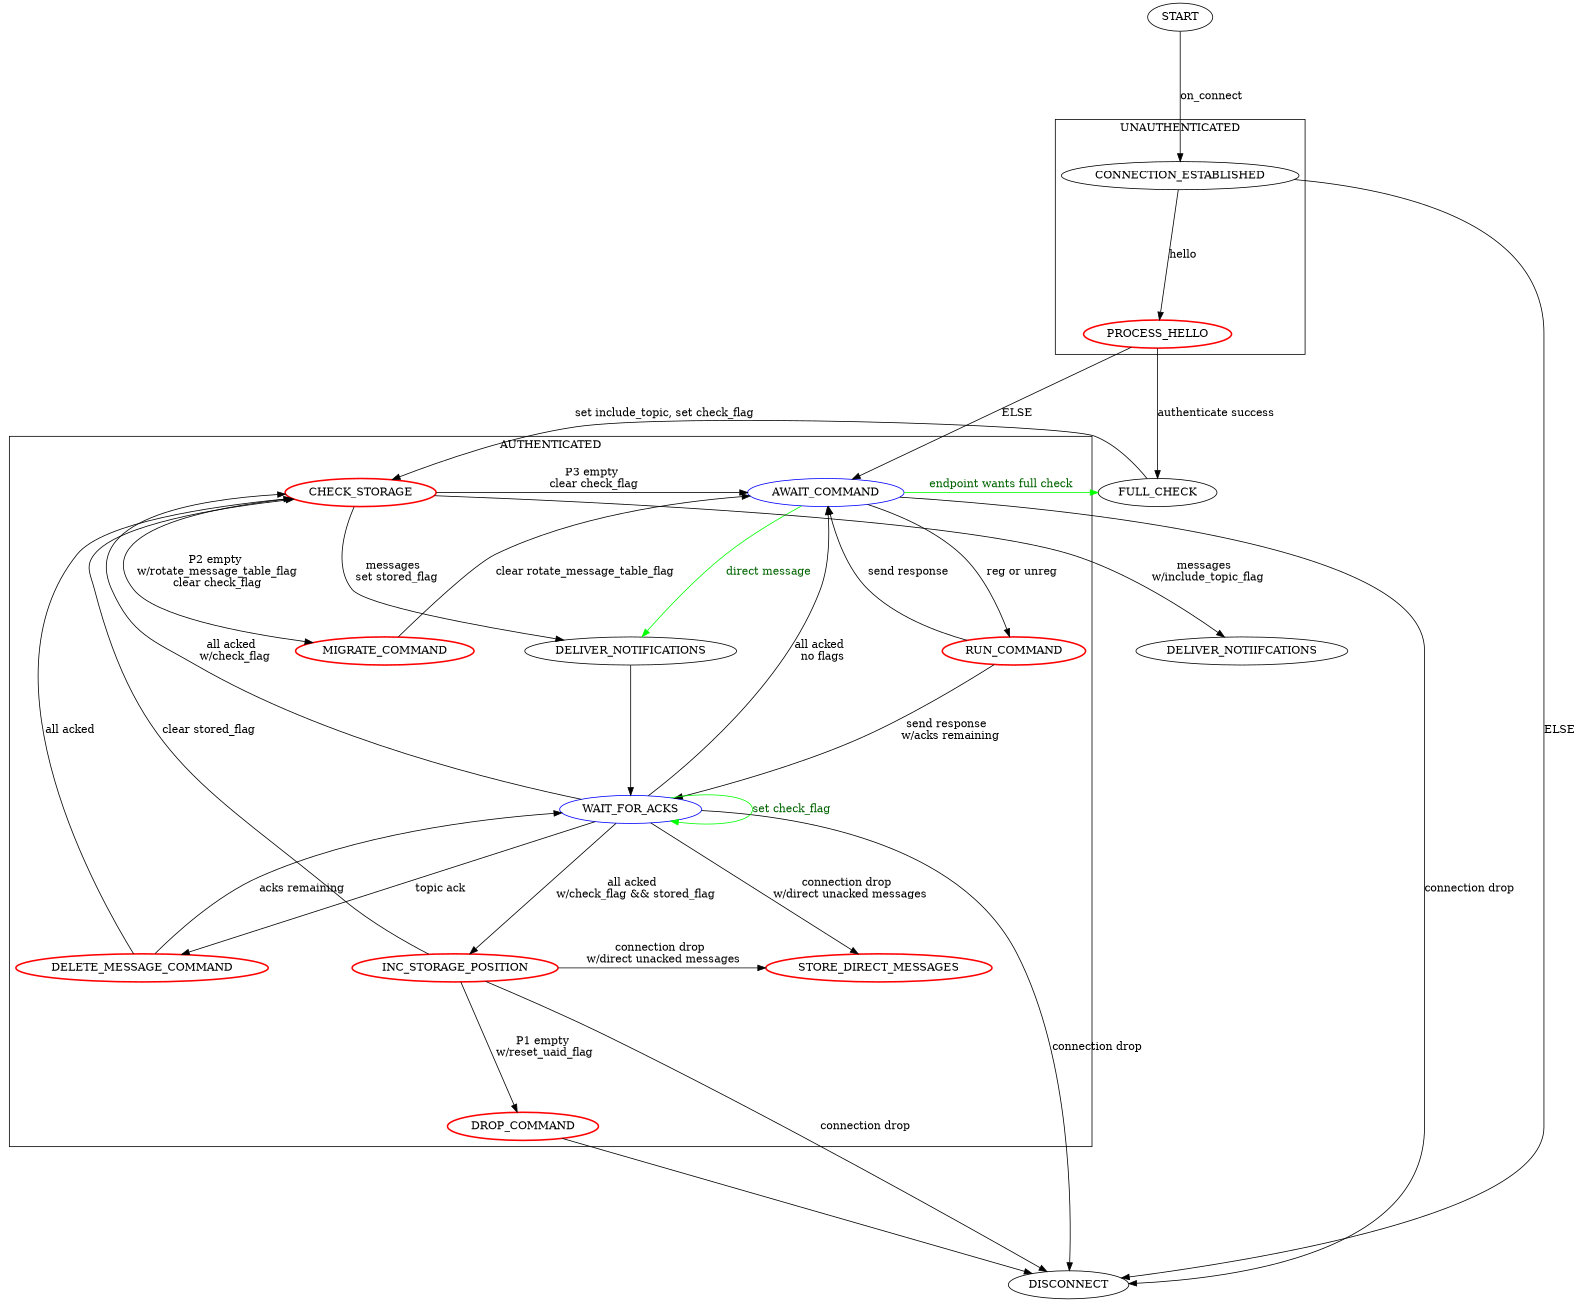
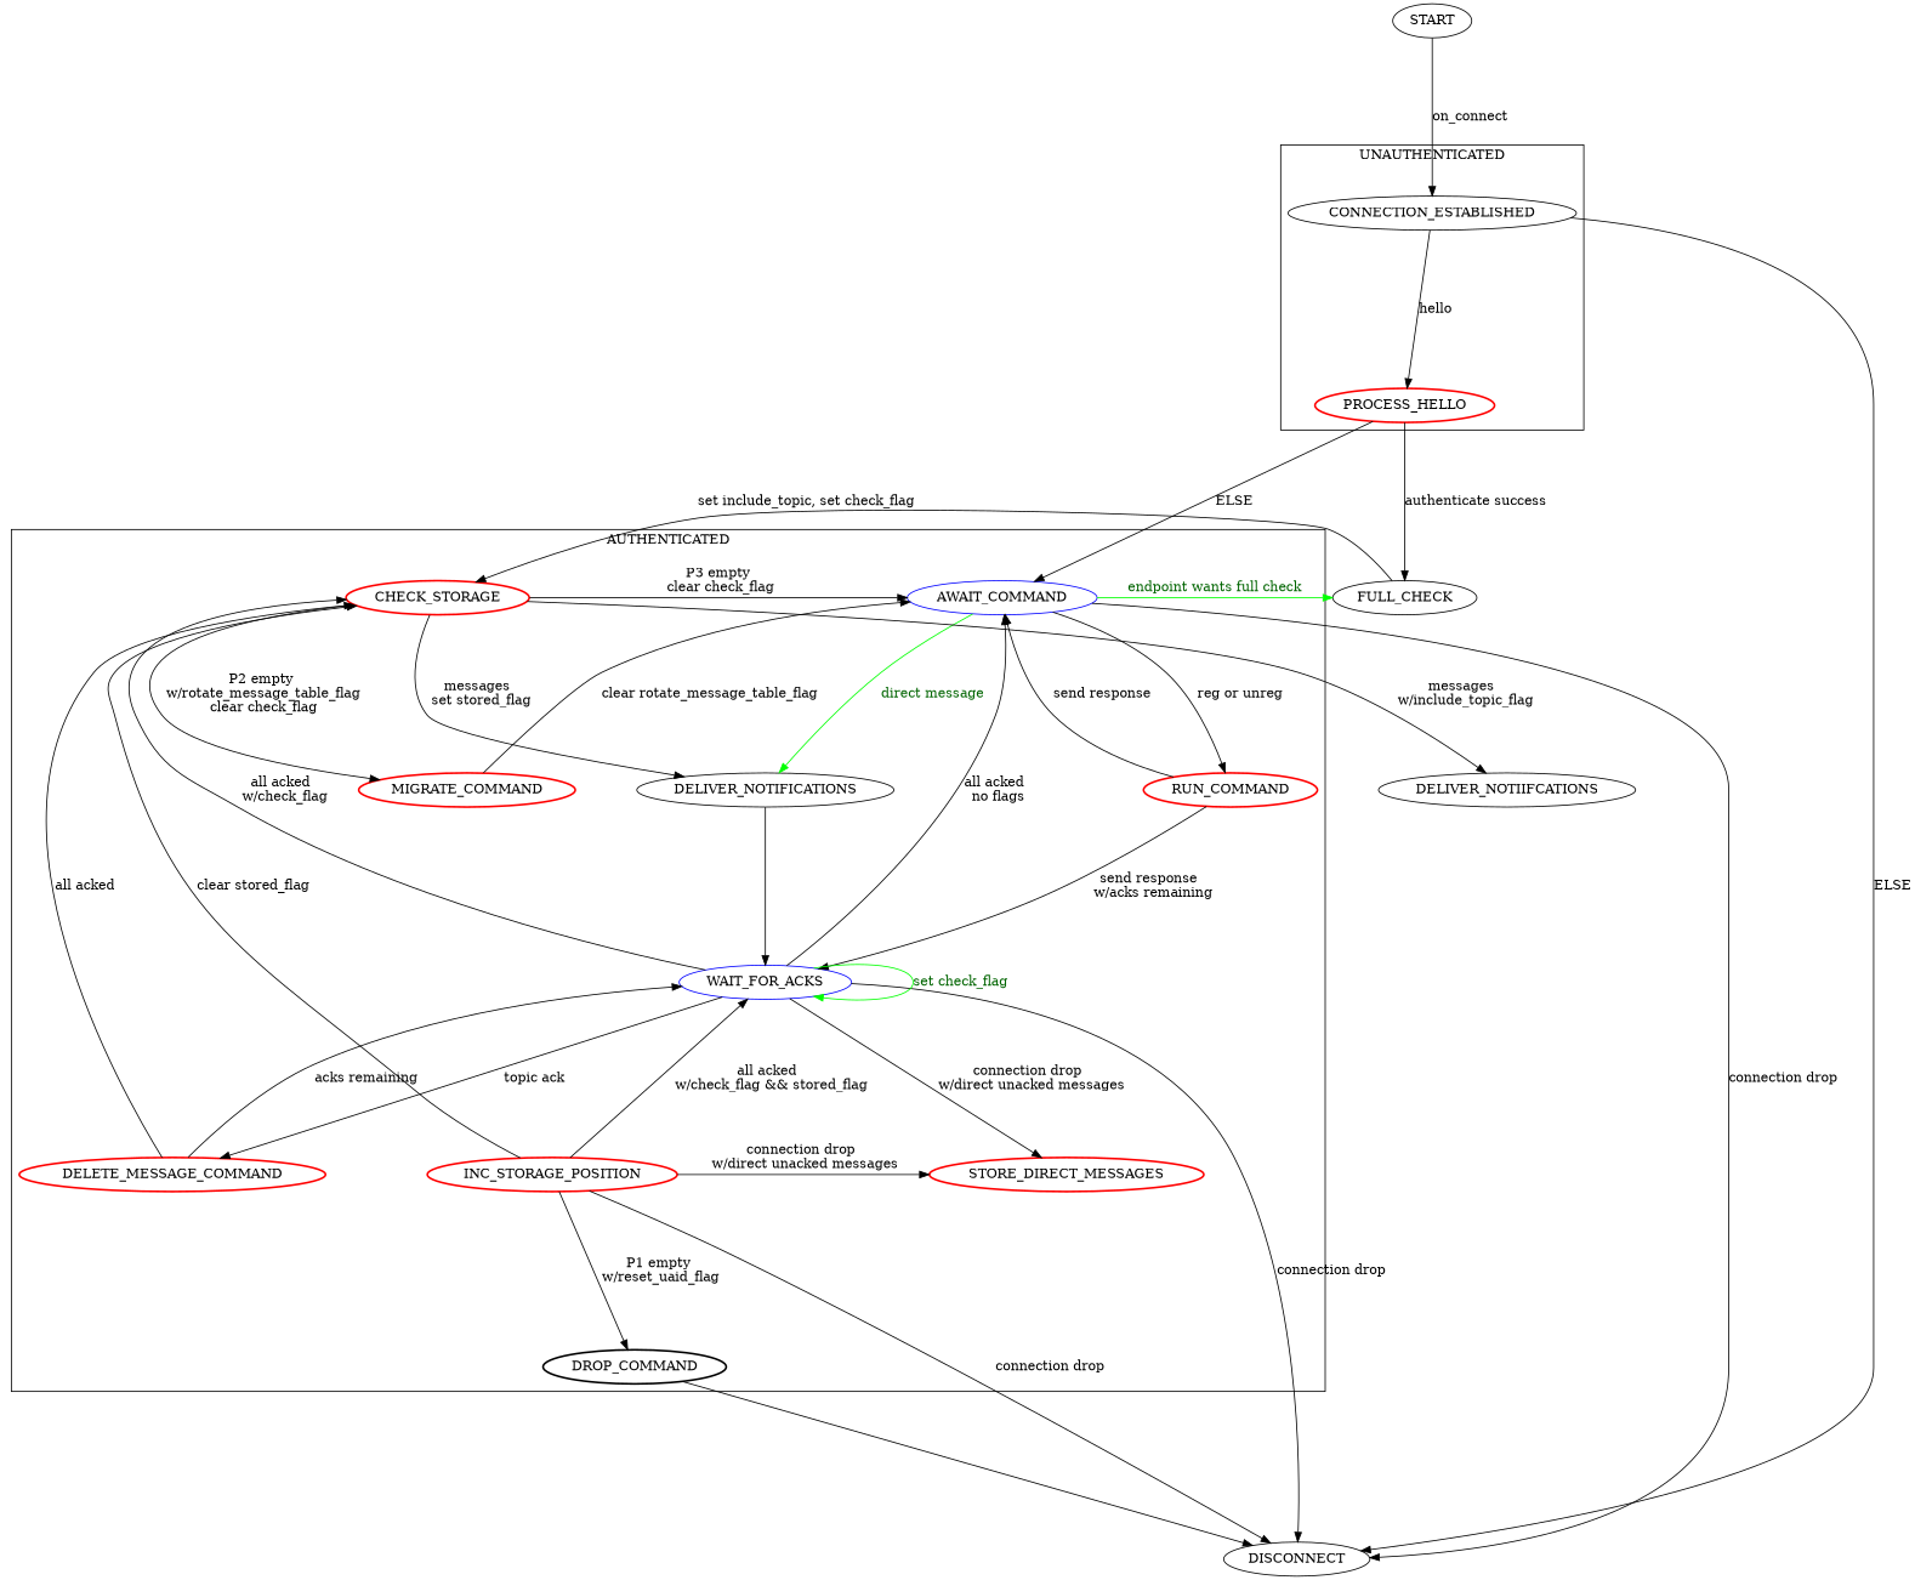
  digraph {
    nodesep="0.9 equally"
    ranksep="1.7 equally"
    node [color=red]
    CONNECTION_ESTABLISHED [color=""]
    PROCESS_HELLO [penwidth=2]
    DISCONNECT [color=""]
    AWAIT_COMMAND [color=blue]
    CHECK_STORAGE [penwidth=2]
    INC_STORAGE_POSITION [penwidth=2]
    STORE_DIRECT_MESSAGES [penwidth=2]
    RUN_COMMAND [penwidth=2]
    WAIT_FOR_ACKS [color=blue]
    DELIVER_NOTIFICATIONS [color=""]
    MIGRATE_COMMAND [penwidth=2]
-   DROP_COMMAND [penwidth=2]
+   DROP_COMMAND [color=black penwidth=2]
    DELETE_MESSAGE_COMMAND [penwidth=2]
    FULL_CHECK [color=""]
    DELIVER_NOTIIFCATIONS [color=""]
    START [color=""]
    subgraph cluster_1 {
      label=UNAUTHENTICATED
      CONNECTION_ESTABLISHED
      PROCESS_HELLO
    }
    subgraph sub_2 {
      DISCONNECT
    }
    subgraph cluster_3 {
      label=AUTHENTICATED
      RUN_COMMAND
      WAIT_FOR_ACKS
      DELIVER_NOTIFICATIONS
      MIGRATE_COMMAND
      DROP_COMMAND
      DELETE_MESSAGE_COMMAND
      subgraph sub_4 {
        label=AUTHENTICATED
        rank=same
        AWAIT_COMMAND
        CHECK_STORAGE
      }
      subgraph sub_5 {
        label=AUTHENTICATED
        rank=same
        INC_STORAGE_POSITION
        STORE_DIRECT_MESSAGES
      }
    }
    CONNECTION_ESTABLISHED -> PROCESS_HELLO [label=hello]
    CONNECTION_ESTABLISHED -> DISCONNECT [label=ELSE]
    PROCESS_HELLO -> AWAIT_COMMAND [label=ELSE]
    PROCESS_HELLO -> FULL_CHECK [label="authenticate success"]
    AWAIT_COMMAND -> DISCONNECT [label="connection drop"]
    AWAIT_COMMAND -> RUN_COMMAND [label="reg or unreg"]
    AWAIT_COMMAND -> DELIVER_NOTIFICATIONS [color=green fontcolor=darkgreen label="direct message"]
    AWAIT_COMMAND -> FULL_CHECK [color=green fontcolor=darkgreen label="endpoint wants full check"]
    CHECK_STORAGE -> AWAIT_COMMAND [label="P3 empty\n clear check_flag"]
    CHECK_STORAGE -> DELIVER_NOTIFICATIONS [label="messages \n set stored_flag"]
    CHECK_STORAGE -> MIGRATE_COMMAND [label="P2 empty\n w/rotate_message_table_flag\n clear check_flag"]
    CHECK_STORAGE -> DELIVER_NOTIIFCATIONS [label="messages \n w/include_topic_flag"]
    INC_STORAGE_POSITION -> DISCONNECT [label="connection drop"]
    INC_STORAGE_POSITION -> CHECK_STORAGE [label="clear stored_flag"]
    INC_STORAGE_POSITION -> STORE_DIRECT_MESSAGES [label="connection drop \n w/direct unacked messages"]
    INC_STORAGE_POSITION -> DROP_COMMAND [label="P1 empty\n w/reset_uaid_flag"]
    RUN_COMMAND -> AWAIT_COMMAND [label="send response"]
    RUN_COMMAND -> WAIT_FOR_ACKS [label="send response \n w/acks remaining"]
    WAIT_FOR_ACKS -> DISCONNECT [label="connection drop"]
    WAIT_FOR_ACKS -> AWAIT_COMMAND [label="all acked \n no flags"]
    WAIT_FOR_ACKS -> CHECK_STORAGE [label="all acked \n w/check_flag"]
-   WAIT_FOR_ACKS -> INC_STORAGE_POSITION [label="all acked \n w/check_flag && stored_flag"]
+   INC_STORAGE_POSITION -> WAIT_FOR_ACKS [label="all acked \n w/check_flag && stored_flag"]
    WAIT_FOR_ACKS -> STORE_DIRECT_MESSAGES [label="connection drop \n w/direct unacked messages"]
    WAIT_FOR_ACKS -> WAIT_FOR_ACKS [color=green fontcolor=darkgreen label="set check_flag"]
    WAIT_FOR_ACKS -> DELETE_MESSAGE_COMMAND [label="topic ack"]
    DELIVER_NOTIFICATIONS -> WAIT_FOR_ACKS
    MIGRATE_COMMAND -> AWAIT_COMMAND [label="clear rotate_message_table_flag"]
    DROP_COMMAND -> DISCONNECT
    DELETE_MESSAGE_COMMAND -> CHECK_STORAGE [label="all acked"]
    DELETE_MESSAGE_COMMAND -> WAIT_FOR_ACKS [label="acks remaining"]
    FULL_CHECK -> CHECK_STORAGE [label="set include_topic, set check_flag"]
    START -> CONNECTION_ESTABLISHED [label=on_connect]
  }
